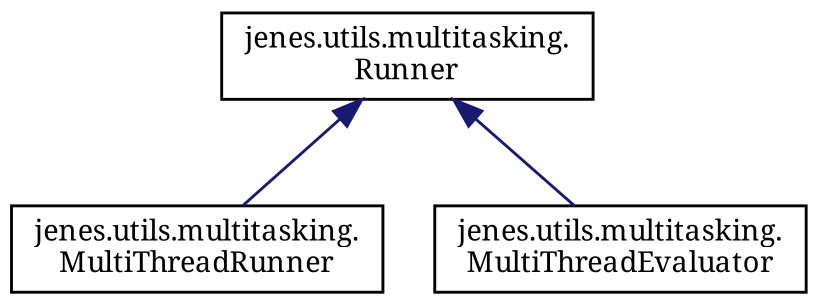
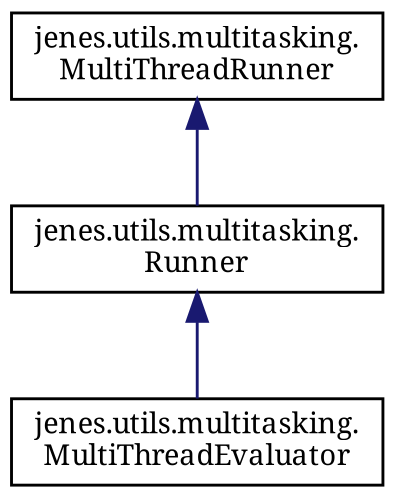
  digraph {
    fontname="Noto Serif"
    rankdir=TB
    node [color=black fillcolor=white fontname="Noto Serif" fontsize=10 shape=record style=filled]
    edge [color=midnightblue dir=back fontname="Noto Serif" fontsize=10 labelfontname=Helvetica labelfontsize=10 style=solid]
    n1 [height=0.2 label="jenes.utils.multitasking.\lRunner" width=0.4]
    n2 [height=0.2 label="jenes.utils.multitasking.\lMultiThreadRunner" width=0.4]
    n3 [height=0.2 label="jenes.utils.multitasking.\lMultiThreadEvaluator" width=0.4]
-   n1 -> n2
+   n2 -> n1
    n1 -> n3
  }
